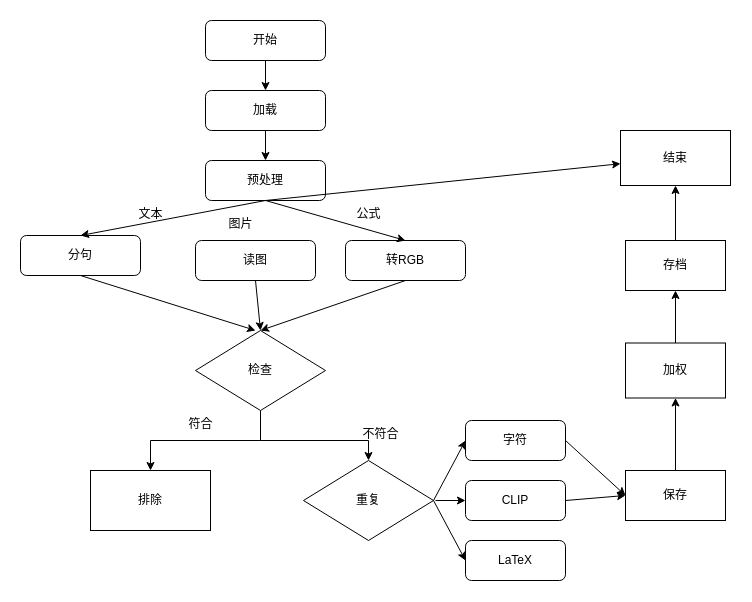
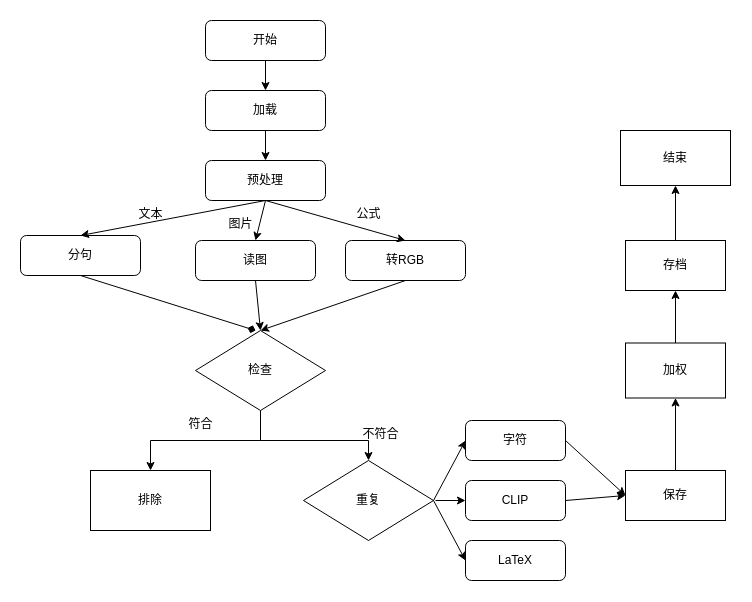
  <mxCell id="0" />
  <mxCell id="1" parent="0" />
  <mxCell id="2" value="开始" style="rounded=1;whiteSpace=wrap;html=1;fontSize=12;glass=0;strokeWidth=1;shadow=0;" parent="1" vertex="1"><mxGeometry x="205" y="20" width="120" height="40" as="geometry" /></mxCell>
  <mxCell id="3" value="加载" style="rounded=1;whiteSpace=wrap;html=1;fontSize=12;glass=0;strokeWidth=1;shadow=0;" vertex="1" parent="1"><mxGeometry x="205" y="90" width="120" height="40" as="geometry" /></mxCell>
  <mxCell id="4" value="" style="endArrow=classic;html=1;rounded=0;exitX=0.5;exitY=1;exitDx=0;exitDy=0;entryX=0.5;entryY=0;entryDx=0;entryDy=0;" edge="1" parent="1" source="2" target="3"><mxGeometry width="50" height="50" relative="1" as="geometry"><mxPoint x="395" y="300" as="sourcePoint" /><mxPoint x="445" y="250" as="targetPoint" /></mxGeometry></mxCell>
  <mxCell id="5" value="预处理" style="rounded=1;whiteSpace=wrap;html=1;fontSize=12;glass=0;strokeWidth=1;shadow=0;" vertex="1" parent="1"><mxGeometry x="205" y="160" width="120" height="40" as="geometry" /></mxCell>
  <mxCell id="6" value="分句" style="rounded=1;whiteSpace=wrap;html=1;fontSize=12;glass=0;strokeWidth=1;shadow=0;" vertex="1" parent="1"><mxGeometry x="20" y="235" width="120" height="40" as="geometry" /></mxCell>
  <mxCell id="7" value="" style="endArrow=classic;html=1;rounded=0;exitX=0.5;exitY=1;exitDx=0;exitDy=0;entryX=0.5;entryY=0;entryDx=0;entryDy=0;" edge="1" parent="1" source="3" target="5"><mxGeometry width="50" height="50" relative="1" as="geometry"><mxPoint x="395" y="230" as="sourcePoint" /><mxPoint x="445" y="180" as="targetPoint" /></mxGeometry></mxCell>
  <mxCell id="8" value="读图" style="rounded=1;whiteSpace=wrap;html=1;fontSize=12;glass=0;strokeWidth=1;shadow=0;" vertex="1" parent="1"><mxGeometry x="195" y="240" width="120" height="40" as="geometry" /></mxCell>
  <mxCell id="9" value="转RGB" style="rounded=1;whiteSpace=wrap;html=1;fontSize=12;glass=0;strokeWidth=1;shadow=0;" vertex="1" parent="1"><mxGeometry x="345" y="240" width="120" height="40" as="geometry" /></mxCell>
  <mxCell id="10" value="" style="endArrow=classic;html=1;rounded=0;exitX=0.5;exitY=1;exitDx=0;exitDy=0;entryX=0.5;entryY=0;entryDx=0;entryDy=0;" edge="1" parent="1" source="5" target="6"><mxGeometry width="50" height="50" relative="1" as="geometry"><mxPoint x="305" y="230" as="sourcePoint" /><mxPoint x="355" y="180" as="targetPoint" /></mxGeometry></mxCell>
- <mxCell id="11" value="" style="endArrow=classic;html=1;rounded=0;exitX=0.5;exitY=1;exitDx=0;exitDy=0;" edge="1" parent="1" source="5" target="40"><mxGeometry width="50" height="50" relative="1" as="geometry"><mxPoint x="305" y="230" as="sourcePoint" /><mxPoint x="355" y="180" as="targetPoint" /></mxGeometry></mxCell>
+ <mxCell id="11" value="" style="endArrow=classic;html=1;rounded=0;exitX=0.5;exitY=1;exitDx=0;exitDy=0;entryX=0.5;entryY=0;entryDx=0;entryDy=0;" edge="1" parent="1" source="5" target="8"><mxGeometry width="50" height="50" relative="1" as="geometry"><mxPoint x="305" y="230" as="sourcePoint" /><mxPoint x="355" y="180" as="targetPoint" /></mxGeometry></mxCell>
  <mxCell id="12" value="" style="endArrow=classic;html=1;rounded=0;exitX=0.5;exitY=1;exitDx=0;exitDy=0;entryX=0.5;entryY=0;entryDx=0;entryDy=0;" edge="1" parent="1" source="5" target="9"><mxGeometry width="50" height="50" relative="1" as="geometry"><mxPoint x="305" y="230" as="sourcePoint" /><mxPoint x="355" y="180" as="targetPoint" /></mxGeometry></mxCell>
  <mxCell id="13" value="&lt;span style=&quot;font-weight: normal;&quot;&gt;&lt;font style=&quot;font-size: 12px;&quot;&gt;文本&lt;/font&gt;&lt;/span&gt;" style="text;strokeColor=none;fillColor=none;html=1;fontSize=24;fontStyle=1;verticalAlign=middle;align=center;" vertex="1" parent="1"><mxGeometry x="115" y="200" width="70" height="20" as="geometry" /></mxCell>
  <mxCell id="14" value="&lt;span style=&quot;font-weight: normal;&quot;&gt;&lt;font style=&quot;font-size: 12px;&quot;&gt;图片&lt;/font&gt;&lt;/span&gt;" style="text;strokeColor=none;fillColor=none;html=1;fontSize=24;fontStyle=1;verticalAlign=middle;align=center;" vertex="1" parent="1"><mxGeometry x="205" y="210" width="70" height="20" as="geometry" /></mxCell>
  <mxCell id="15" value="&lt;span style=&quot;font-weight: normal;&quot;&gt;&lt;font style=&quot;font-size: 12px;&quot;&gt;公式&lt;/font&gt;&lt;/span&gt;" style="text;strokeColor=none;fillColor=none;html=1;fontSize=24;fontStyle=1;verticalAlign=middle;align=center;" vertex="1" parent="1"><mxGeometry x="333" y="200" width="70" height="20" as="geometry" /></mxCell>
  <mxCell id="16" value="" style="edgeStyle=orthogonalEdgeStyle;rounded=0;orthogonalLoop=1;jettySize=auto;html=1;" edge="1" parent="1" source="18" target="22"><mxGeometry relative="1" as="geometry" /></mxCell>
  <mxCell id="17" value="" style="edgeStyle=orthogonalEdgeStyle;rounded=0;orthogonalLoop=1;jettySize=auto;html=1;" edge="1" parent="1" source="18" target="25"><mxGeometry relative="1" as="geometry"><Array as="points"><mxPoint x="260" y="440" /><mxPoint x="368" y="440" /></Array></mxGeometry></mxCell>
  <mxCell id="18" value="检查" style="rhombus;whiteSpace=wrap;html=1;" vertex="1" parent="1"><mxGeometry x="195" y="330" width="130" height="80" as="geometry" /></mxCell>
- <mxCell id="19" value="" style="endArrow=classic;html=1;rounded=0;exitX=0.5;exitY=1;exitDx=0;exitDy=0;entryX=0.462;entryY=0;entryDx=0;entryDy=0;entryPerimeter=0;" edge="1" parent="1" source="6" target="18"><mxGeometry width="50" height="50" relative="1" as="geometry"><mxPoint x="305" y="340" as="sourcePoint" /><mxPoint x="355" y="290" as="targetPoint" /></mxGeometry></mxCell>
+ <mxCell id="19" value="" style="endArrow=diamond;html=1;rounded=0;exitX=0.5;exitY=1;exitDx=0;exitDy=0;entryX=0.462;entryY=0;entryDx=0;entryDy=0;entryPerimeter=0;" edge="1" parent="1" source="6" target="18"><mxGeometry width="50" height="50" relative="1" as="geometry"><mxPoint x="305" y="340" as="sourcePoint" /><mxPoint x="355" y="290" as="targetPoint" /></mxGeometry></mxCell>
  <mxCell id="20" value="" style="endArrow=classic;html=1;rounded=0;entryX=0.5;entryY=0;entryDx=0;entryDy=0;exitX=0.5;exitY=1;exitDx=0;exitDy=0;" edge="1" parent="1" source="9" target="18"><mxGeometry width="50" height="50" relative="1" as="geometry"><mxPoint x="305" y="340" as="sourcePoint" /><mxPoint x="355" y="290" as="targetPoint" /></mxGeometry></mxCell>
  <mxCell id="21" value="" style="endArrow=classic;html=1;rounded=0;exitX=0.5;exitY=1;exitDx=0;exitDy=0;entryX=0.5;entryY=0;entryDx=0;entryDy=0;" edge="1" parent="1" source="8" target="18"><mxGeometry width="50" height="50" relative="1" as="geometry"><mxPoint x="305" y="340" as="sourcePoint" /><mxPoint x="355" y="290" as="targetPoint" /></mxGeometry></mxCell>
  <mxCell id="22" value="排除" style="whiteSpace=wrap;html=1;" vertex="1" parent="1"><mxGeometry x="90" y="470" width="120" height="60" as="geometry" /></mxCell>
  <mxCell id="23" value="&lt;span style=&quot;font-weight: normal;&quot;&gt;&lt;font style=&quot;font-size: 12px;&quot;&gt;符合&lt;/font&gt;&lt;/span&gt;" style="text;strokeColor=none;fillColor=none;html=1;fontSize=24;fontStyle=1;verticalAlign=middle;align=center;" vertex="1" parent="1"><mxGeometry x="165" y="410" width="70" height="20" as="geometry" /></mxCell>
  <mxCell id="24" value="&lt;span style=&quot;font-weight: normal;&quot;&gt;&lt;font style=&quot;font-size: 12px;&quot;&gt;不符合&lt;/font&gt;&lt;/span&gt;" style="text;strokeColor=none;fillColor=none;html=1;fontSize=24;fontStyle=1;verticalAlign=middle;align=center;" vertex="1" parent="1"><mxGeometry x="345" y="420" width="70" height="20" as="geometry" /></mxCell>
  <mxCell id="25" value="重复" style="rhombus;whiteSpace=wrap;html=1;" vertex="1" parent="1"><mxGeometry x="303" y="460" width="130" height="80" as="geometry" /></mxCell>
  <mxCell id="26" value="字符" style="rounded=1;whiteSpace=wrap;html=1;" vertex="1" parent="1"><mxGeometry x="465" y="420" width="100" height="40" as="geometry" /></mxCell>
  <mxCell id="27" value="CLIP" style="rounded=1;whiteSpace=wrap;html=1;" vertex="1" parent="1"><mxGeometry x="465" y="480" width="100" height="40" as="geometry" /></mxCell>
  <mxCell id="28" value="LaTeX" style="rounded=1;whiteSpace=wrap;html=1;" vertex="1" parent="1"><mxGeometry x="465" y="540" width="100" height="40" as="geometry" /></mxCell>
  <mxCell id="29" value="" style="endArrow=classic;html=1;rounded=0;exitX=1;exitY=0.5;exitDx=0;exitDy=0;entryX=0;entryY=0.5;entryDx=0;entryDy=0;" edge="1" parent="1" source="25" target="26"><mxGeometry width="50" height="50" relative="1" as="geometry"><mxPoint x="475" y="410" as="sourcePoint" /><mxPoint x="525" y="360" as="targetPoint" /></mxGeometry></mxCell>
  <mxCell id="30" value="" style="endArrow=classic;html=1;rounded=0;entryX=0;entryY=0.5;entryDx=0;entryDy=0;" edge="1" parent="1" target="27"><mxGeometry width="50" height="50" relative="1" as="geometry"><mxPoint x="435" y="500" as="sourcePoint" /><mxPoint x="525" y="360" as="targetPoint" /></mxGeometry></mxCell>
  <mxCell id="31" value="" style="endArrow=classic;html=1;rounded=0;exitX=1;exitY=0.5;exitDx=0;exitDy=0;entryX=0;entryY=0.5;entryDx=0;entryDy=0;" edge="1" parent="1" source="25" target="28"><mxGeometry width="50" height="50" relative="1" as="geometry"><mxPoint x="475" y="410" as="sourcePoint" /><mxPoint x="525" y="360" as="targetPoint" /></mxGeometry></mxCell>
  <mxCell id="32" value="" style="edgeStyle=orthogonalEdgeStyle;rounded=0;orthogonalLoop=1;jettySize=auto;html=1;" edge="1" parent="1" source="33" target="37"><mxGeometry relative="1" as="geometry" /></mxCell>
  <mxCell id="33" value="保存" style="rounded=0;whiteSpace=wrap;html=1;" vertex="1" parent="1"><mxGeometry x="625" y="470" width="100" height="50" as="geometry" /></mxCell>
  <mxCell id="34" value="" style="endArrow=classic;html=1;rounded=0;exitX=1;exitY=0.5;exitDx=0;exitDy=0;entryX=0;entryY=0.5;entryDx=0;entryDy=0;" edge="1" parent="1" source="26" target="33"><mxGeometry width="50" height="50" relative="1" as="geometry"><mxPoint x="475" y="410" as="sourcePoint" /><mxPoint x="525" y="360" as="targetPoint" /></mxGeometry></mxCell>
  <mxCell id="35" value="" style="endArrow=classic;html=1;rounded=0;exitX=1;exitY=0.5;exitDx=0;exitDy=0;entryX=0;entryY=0.5;entryDx=0;entryDy=0;" edge="1" parent="1" source="27" target="33"><mxGeometry width="50" height="50" relative="1" as="geometry"><mxPoint x="475" y="410" as="sourcePoint" /><mxPoint x="525" y="360" as="targetPoint" /></mxGeometry></mxCell>
  <mxCell id="36" value="" style="edgeStyle=orthogonalEdgeStyle;rounded=0;orthogonalLoop=1;jettySize=auto;html=1;" edge="1" parent="1" source="37" target="39"><mxGeometry relative="1" as="geometry" /></mxCell>
  <mxCell id="37" value="加权" style="whiteSpace=wrap;html=1;rounded=0;" vertex="1" parent="1"><mxGeometry x="625" y="342.5" width="100" height="55" as="geometry" /></mxCell>
  <mxCell id="38" value="" style="edgeStyle=orthogonalEdgeStyle;rounded=0;orthogonalLoop=1;jettySize=auto;html=1;" edge="1" parent="1" source="39" target="40"><mxGeometry relative="1" as="geometry" /></mxCell>
  <mxCell id="39" value="存档" style="whiteSpace=wrap;html=1;rounded=0;" vertex="1" parent="1"><mxGeometry x="625" y="240" width="100" height="50" as="geometry" /></mxCell>
  <mxCell id="40" value="结束" style="whiteSpace=wrap;html=1;rounded=0;" vertex="1" parent="1"><mxGeometry x="620" y="130" width="110" height="55" as="geometry" /></mxCell>
